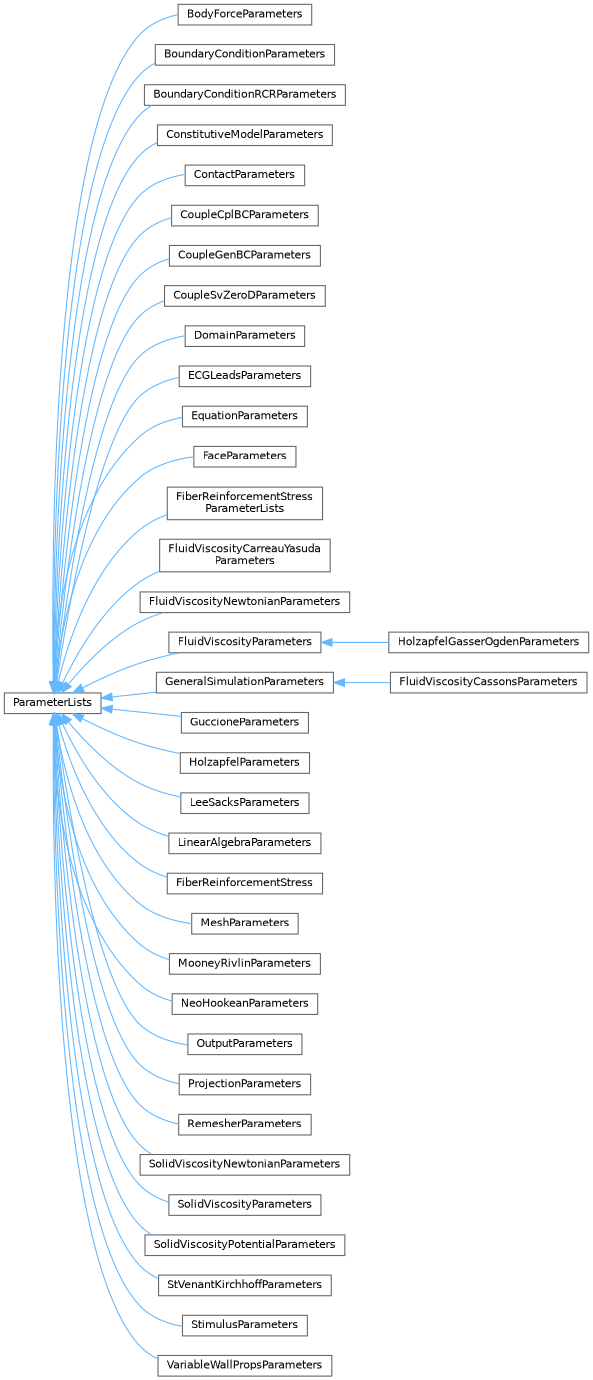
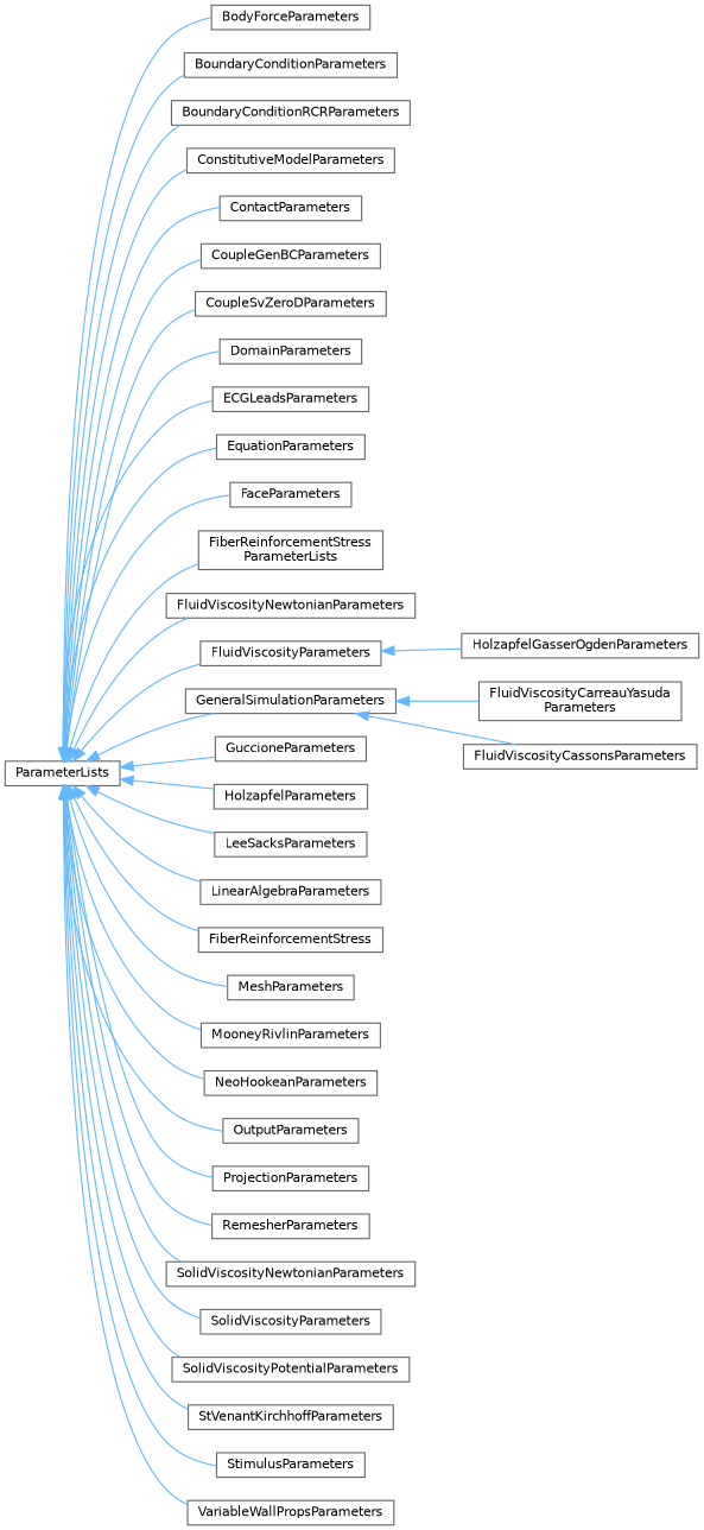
  digraph {
    rankdir=LR
    node [color=grey40 fillcolor=white fontname=Helvetica fontsize=10 shape=box style=filled]
    edge [color=steelblue1 dir=back fontname=Helvetica fontsize=10 labelfontname=Helvetica labelfontsize=10 style=solid]
    n1 [height=0.2 label=ParameterLists width=0.4]
    n2 [height=0.2 label=BodyForceParameters width=0.4]
    n3 [height=0.2 label=BoundaryConditionParameters width=0.4]
    n4 [height=0.2 label=BoundaryConditionRCRParameters width=0.4]
    n5 [height=0.2 label=ConstitutiveModelParameters width=0.4]
    n6 [height=0.2 label=ContactParameters width=0.4]
-   n7 [height=0.2 label=CoupleCplBCParameters width=0.4]
    n8 [height=0.2 label=CoupleGenBCParameters width=0.4]
    n9 [height=0.2 label=CoupleSvZeroDParameters width=0.4]
    n10 [height=0.2 label=DomainParameters width=0.4]
    n11 [height=0.2 label=ECGLeadsParameters width=0.4]
    n12 [height=0.2 label=EquationParameters width=0.4]
    n13 [height=0.2 label=FaceParameters width=0.4]
    n14 [height=0.2 label="FiberReinforcementStress\lParameterLists" width=0.4]
    n15 [height=0.2 label="FluidViscosityCarreauYasuda\lParameters" width=0.4]
    n16 [height=0.2 label=FluidViscosityNewtonianParameters width=0.4]
    n17 [height=0.2 label=FluidViscosityParameters width=0.4]
    n18 [height=0.2 label=GeneralSimulationParameters width=0.4]
    n19 [height=0.2 label=GuccioneParameters width=0.4]
    n20 [height=0.2 label=HolzapfelParameters width=0.4]
    n21 [height=0.2 label=LeeSacksParameters width=0.4]
    n22 [height=0.2 label=LinearAlgebraParameters width=0.4]
    n23 [height=0.2 label=FiberReinforcementStress width=0.4]
    n24 [height=0.2 label=MeshParameters width=0.4]
    n25 [height=0.2 label=MooneyRivlinParameters width=0.4]
    n26 [height=0.2 label=NeoHookeanParameters width=0.4]
    n27 [height=0.2 label=OutputParameters width=0.4]
    n28 [height=0.2 label=ProjectionParameters width=0.4]
    n29 [height=0.2 label=RemesherParameters width=0.4]
    n30 [height=0.2 label=SolidViscosityNewtonianParameters width=0.4]
    n31 [height=0.2 label=SolidViscosityParameters width=0.4]
    n32 [height=0.2 label=SolidViscosityPotentialParameters width=0.4]
    n33 [height=0.2 label=StVenantKirchhoffParameters width=0.4]
    n34 [height=0.2 label=StimulusParameters width=0.4]
    n35 [height=0.2 label=VariableWallPropsParameters width=0.4]
    n36 [height=0.2 label=FluidViscosityCassonsParameters width=0.4]
    n37 [height=0.2 label=HolzapfelGasserOgdenParameters width=0.4]
    n1 -> n2
    n1 -> n3
    n1 -> n4
    n1 -> n5
    n1 -> n6
-   n1 -> n7
    n1 -> n8
    n1 -> n9
    n1 -> n10
    n1 -> n11
    n1 -> n12
    n1 -> n13
    n1 -> n14
-   n1 -> n15
+   n18 -> n15
    n1 -> n16
    n1 -> n17
    n1 -> n18
    n1 -> n19
    n1 -> n20
    n1 -> n21
    n1 -> n22
    n1 -> n23
    n1 -> n24
    n1 -> n25
    n1 -> n26
    n1 -> n27
    n1 -> n28
    n1 -> n29
    n1 -> n30
    n1 -> n31
    n1 -> n32
    n1 -> n33
    n1 -> n34
    n1 -> n35
    n17 -> n37
    n18 -> n36
  }
